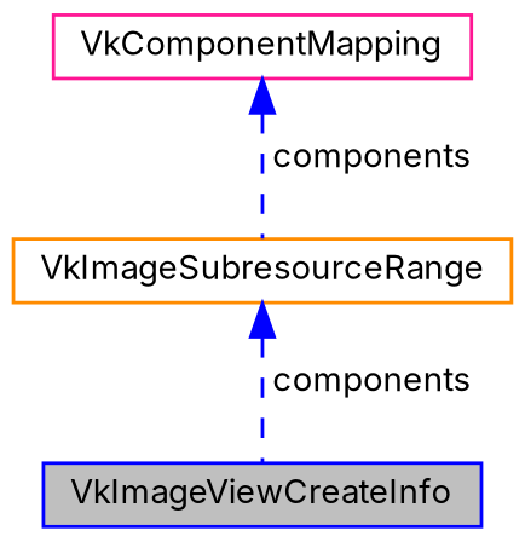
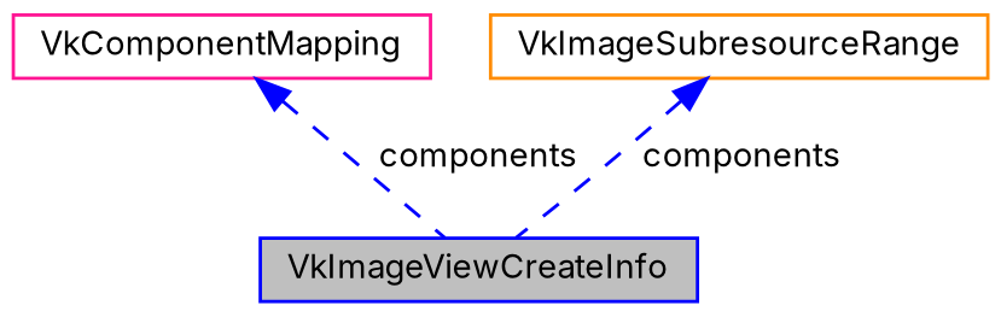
  digraph {
    fontname=Inter
    node [fillcolor=white fontname=Inter fontsize=10 shape=record style=filled]
    edge [color=blue dir=back fontname=Inter fontsize=10 labelfontname=Helvetica labelfontsize=10 style=dashed]
    n1 [color=blue fillcolor=grey75 fontcolor=black height=0.2 label=VkImageViewCreateInfo width=0.4]
    n2 [color=deeppink height=0.2 label=VkComponentMapping width=0.4]
    n3 [color=darkorange height=0.2 label=VkImageSubresourceRange width=0.4]
-   n2 -> n3 [label=" components"]
+   n2 -> n1 [label=" components"]
    n3 -> n1 [label=" components"]
  }
